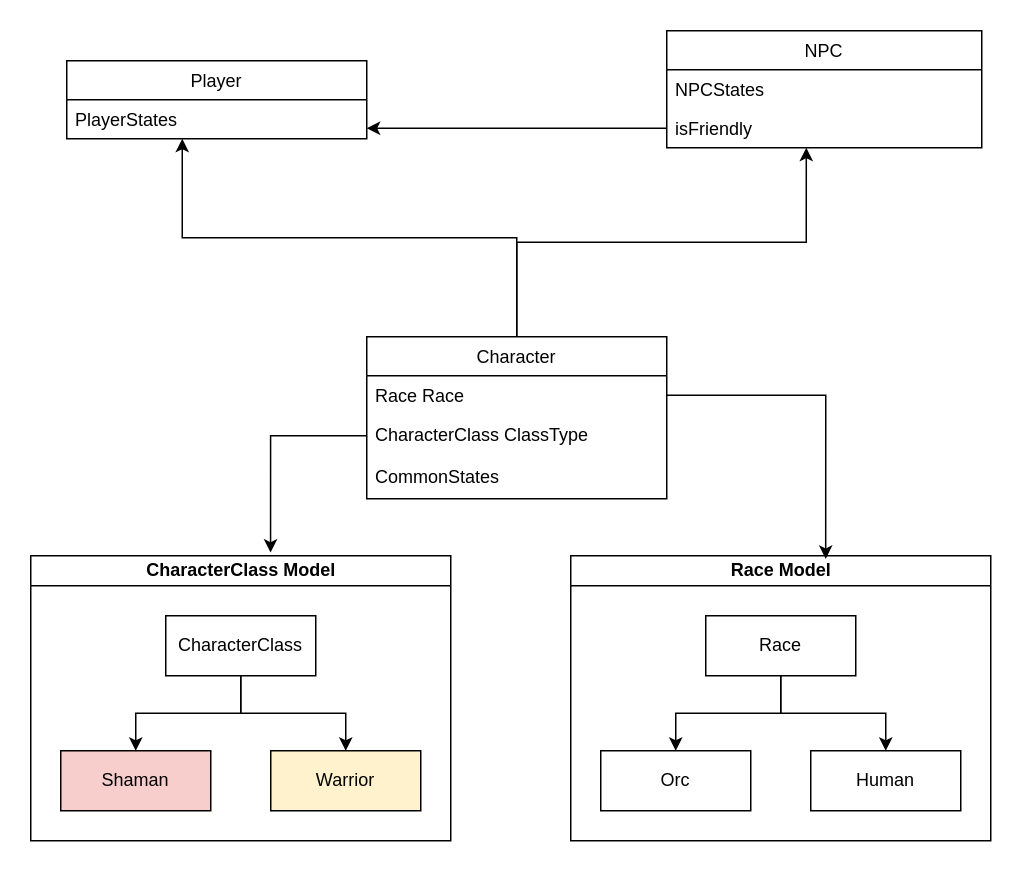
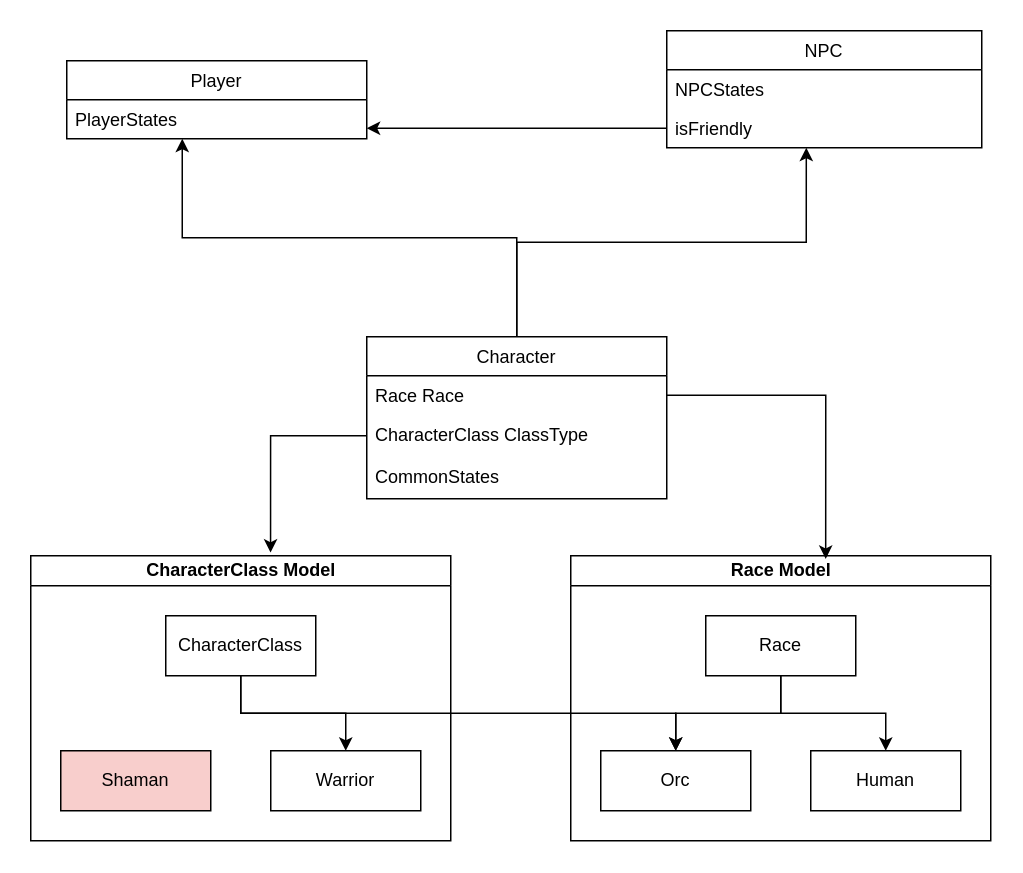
  <mxCell id="0" />
  <mxCell id="1" parent="0" />
  <mxCell id="2" value="Player" style="swimlane;fontStyle=0;childLayout=stackLayout;horizontal=1;startSize=26;horizontalStack=0;resizeParent=1;resizeParentMax=0;resizeLast=0;collapsible=1;marginBottom=0;" parent="1" vertex="1"><mxGeometry x="44" y="40" width="200" height="52" as="geometry" /></mxCell>
  <mxCell id="3" value="PlayerStates" style="text;strokeColor=none;fillColor=none;align=left;verticalAlign=top;spacingLeft=4;spacingRight=4;overflow=hidden;rotatable=0;points=[[0,0.5],[1,0.5]];portConstraint=eastwest;" parent="2" vertex="1"><mxGeometry y="26" width="200" height="26" as="geometry" /></mxCell>
  <mxCell id="4" value="NPC" style="swimlane;fontStyle=0;childLayout=stackLayout;horizontal=1;startSize=26;fillColor=none;horizontalStack=0;resizeParent=1;resizeParentMax=0;resizeLast=0;collapsible=1;marginBottom=0;" parent="1" vertex="1"><mxGeometry x="444" y="20" width="210" height="78" as="geometry" /></mxCell>
  <mxCell id="5" value="NPCStates" style="text;strokeColor=none;fillColor=none;align=left;verticalAlign=top;spacingLeft=4;spacingRight=4;overflow=hidden;rotatable=0;points=[[0,0.5],[1,0.5]];portConstraint=eastwest;" parent="4" vertex="1"><mxGeometry y="26" width="210" height="26" as="geometry" /></mxCell>
  <mxCell id="6" value="isFriendly" style="text;strokeColor=none;fillColor=none;align=left;verticalAlign=top;spacingLeft=4;spacingRight=4;overflow=hidden;rotatable=0;points=[[0,0.5],[1,0.5]];portConstraint=eastwest;" parent="4" vertex="1"><mxGeometry y="52" width="210" height="26" as="geometry" /></mxCell>
  <mxCell id="7" value="CharacterClass Model" style="swimlane;html=1;startSize=20;horizontal=1;childLayout=treeLayout;horizontalTree=0;resizable=0;containerType=tree;" parent="1" vertex="1"><mxGeometry x="20" y="370" width="280" height="190" as="geometry" /></mxCell>
  <mxCell id="8" value="CharacterClass" style="whiteSpace=wrap;html=1;" parent="7" vertex="1"><mxGeometry x="90" y="40" width="100" height="40" as="geometry" /></mxCell>
  <mxCell id="9" value="Shaman" style="whiteSpace=wrap;html=1;fillColor=#f8cecc;" parent="7" vertex="1"><mxGeometry x="20" y="130" width="100" height="40" as="geometry" /></mxCell>
- <mxCell id="10" value="" style="edgeStyle=elbowEdgeStyle;elbow=vertical;html=1;rounded=0;" parent="7" source="8" target="9" edge="1"><mxGeometry relative="1" as="geometry" /></mxCell>
- <mxCell id="11" value="Warrior" style="whiteSpace=wrap;html=1;fillColor=#fff2cc;" parent="7" vertex="1"><mxGeometry x="160" y="130" width="100" height="40" as="geometry" /></mxCell>
+ <mxCell id="10" value="" style="edgeStyle=elbowEdgeStyle;elbow=vertical;html=1;rounded=0;" parent="7" source="8" target="15" edge="1"><mxGeometry relative="1" as="geometry" /></mxCell>
+ <mxCell id="11" value="Warrior" style="whiteSpace=wrap;html=1;" parent="7" vertex="1"><mxGeometry x="160" y="130" width="100" height="40" as="geometry" /></mxCell>
  <mxCell id="12" value="" style="edgeStyle=elbowEdgeStyle;elbow=vertical;html=1;rounded=0;" parent="7" source="8" target="11" edge="1"><mxGeometry relative="1" as="geometry" /></mxCell>
  <mxCell id="13" value="Race Model" style="swimlane;html=1;startSize=20;horizontal=1;childLayout=treeLayout;horizontalTree=0;resizable=0;containerType=tree;" parent="1" vertex="1"><mxGeometry x="380" y="370" width="280" height="190" as="geometry" /></mxCell>
  <mxCell id="14" value="Race" style="whiteSpace=wrap;html=1;" parent="13" vertex="1"><mxGeometry x="90" y="40" width="100" height="40" as="geometry" /></mxCell>
  <mxCell id="15" value="Orc" style="whiteSpace=wrap;html=1;" parent="13" vertex="1"><mxGeometry x="20" y="130" width="100" height="40" as="geometry" /></mxCell>
  <mxCell id="16" value="" style="edgeStyle=elbowEdgeStyle;elbow=vertical;html=1;rounded=0;" parent="13" source="14" target="15" edge="1"><mxGeometry relative="1" as="geometry" /></mxCell>
  <mxCell id="17" value="Human" style="whiteSpace=wrap;html=1;" parent="13" vertex="1"><mxGeometry x="160" y="130" width="100" height="40" as="geometry" /></mxCell>
  <mxCell id="18" value="" style="edgeStyle=elbowEdgeStyle;elbow=vertical;html=1;rounded=0;" parent="13" source="14" target="17" edge="1"><mxGeometry relative="1" as="geometry" /></mxCell>
  <mxCell id="19" style="edgeStyle=orthogonalEdgeStyle;rounded=0;orthogonalLoop=1;jettySize=auto;html=1;entryX=0.443;entryY=1;entryDx=0;entryDy=0;entryPerimeter=0;" parent="1" source="21" target="6" edge="1"><mxGeometry relative="1" as="geometry" /></mxCell>
  <mxCell id="20" style="edgeStyle=orthogonalEdgeStyle;rounded=0;orthogonalLoop=1;jettySize=auto;html=1;entryX=0.385;entryY=1;entryDx=0;entryDy=0;entryPerimeter=0;" parent="1" source="21" target="3" edge="1"><mxGeometry relative="1" as="geometry"><Array as="points"><mxPoint x="344" y="158" /><mxPoint x="121" y="158" /></Array></mxGeometry></mxCell>
  <mxCell id="21" value="Character" style="swimlane;fontStyle=0;childLayout=stackLayout;horizontal=1;startSize=26;fillColor=none;horizontalStack=0;resizeParent=1;resizeParentMax=0;resizeLast=0;collapsible=1;marginBottom=0;" parent="1" vertex="1"><mxGeometry x="244" y="224" width="200" height="108" as="geometry" /></mxCell>
  <mxCell id="22" value="Race Race" style="text;strokeColor=none;fillColor=none;align=left;verticalAlign=top;spacingLeft=4;spacingRight=4;overflow=hidden;rotatable=0;points=[[0,0.5],[1,0.5]];portConstraint=eastwest;" parent="21" vertex="1"><mxGeometry y="26" width="200" height="26" as="geometry" /></mxCell>
  <mxCell id="23" value="CharacterClass ClassType" style="text;strokeColor=none;fillColor=none;align=left;verticalAlign=top;spacingLeft=4;spacingRight=4;overflow=hidden;rotatable=0;points=[[0,0.5],[1,0.5]];portConstraint=eastwest;" parent="21" vertex="1"><mxGeometry y="52" width="200" height="28" as="geometry" /></mxCell>
  <mxCell id="24" value="CommonStates" style="text;strokeColor=none;fillColor=none;align=left;verticalAlign=top;spacingLeft=4;spacingRight=4;overflow=hidden;rotatable=0;points=[[0,0.5],[1,0.5]];portConstraint=eastwest;" parent="21" vertex="1"><mxGeometry y="80" width="200" height="28" as="geometry" /></mxCell>
  <mxCell id="25" style="edgeStyle=orthogonalEdgeStyle;rounded=0;orthogonalLoop=1;jettySize=auto;html=1;entryX=0.571;entryY=-0.011;entryDx=0;entryDy=0;entryPerimeter=0;" parent="1" source="23" target="7" edge="1"><mxGeometry relative="1" as="geometry" /></mxCell>
  <mxCell id="26" style="edgeStyle=orthogonalEdgeStyle;rounded=0;orthogonalLoop=1;jettySize=auto;html=1;entryX=0.607;entryY=0.011;entryDx=0;entryDy=0;entryPerimeter=0;" parent="1" source="22" target="13" edge="1"><mxGeometry relative="1" as="geometry" /></mxCell>
  <mxCell id="27" style="edgeStyle=orthogonalEdgeStyle;rounded=0;orthogonalLoop=1;jettySize=auto;html=1;" parent="1" source="6" edge="1"><mxGeometry relative="1" as="geometry"><mxPoint x="244" y="85" as="targetPoint" /><Array as="points"><mxPoint x="244" y="85" /></Array></mxGeometry></mxCell>
